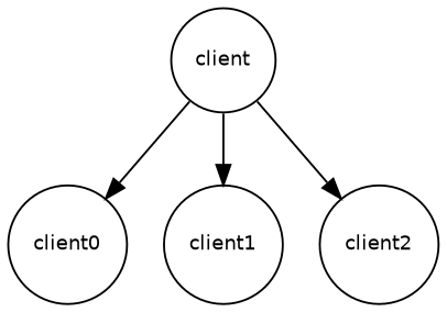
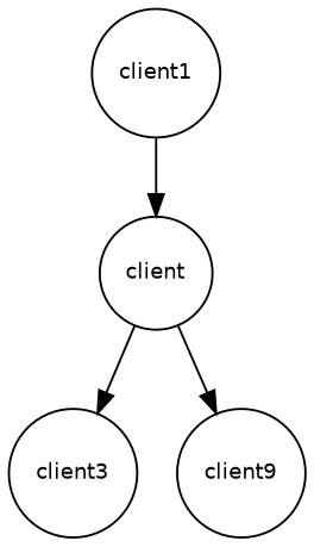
  digraph {
    fontname=helvetica
    node [fontname=helvetica fontsize=10 shape=circle]
    edge [fontname=helvetica]
    n1 [label=client width=0.5]
-   client0 [width=0.5]
+   client0 [width=0.5 label=client3]
    client1 [width=0.5]
-   client2 [width=0.5]
+   client2 [width=0.5 label=client9]
    n1 -> client0
-   n1 -> client1
+   client1 -> n1
    n1 -> client2
  }
